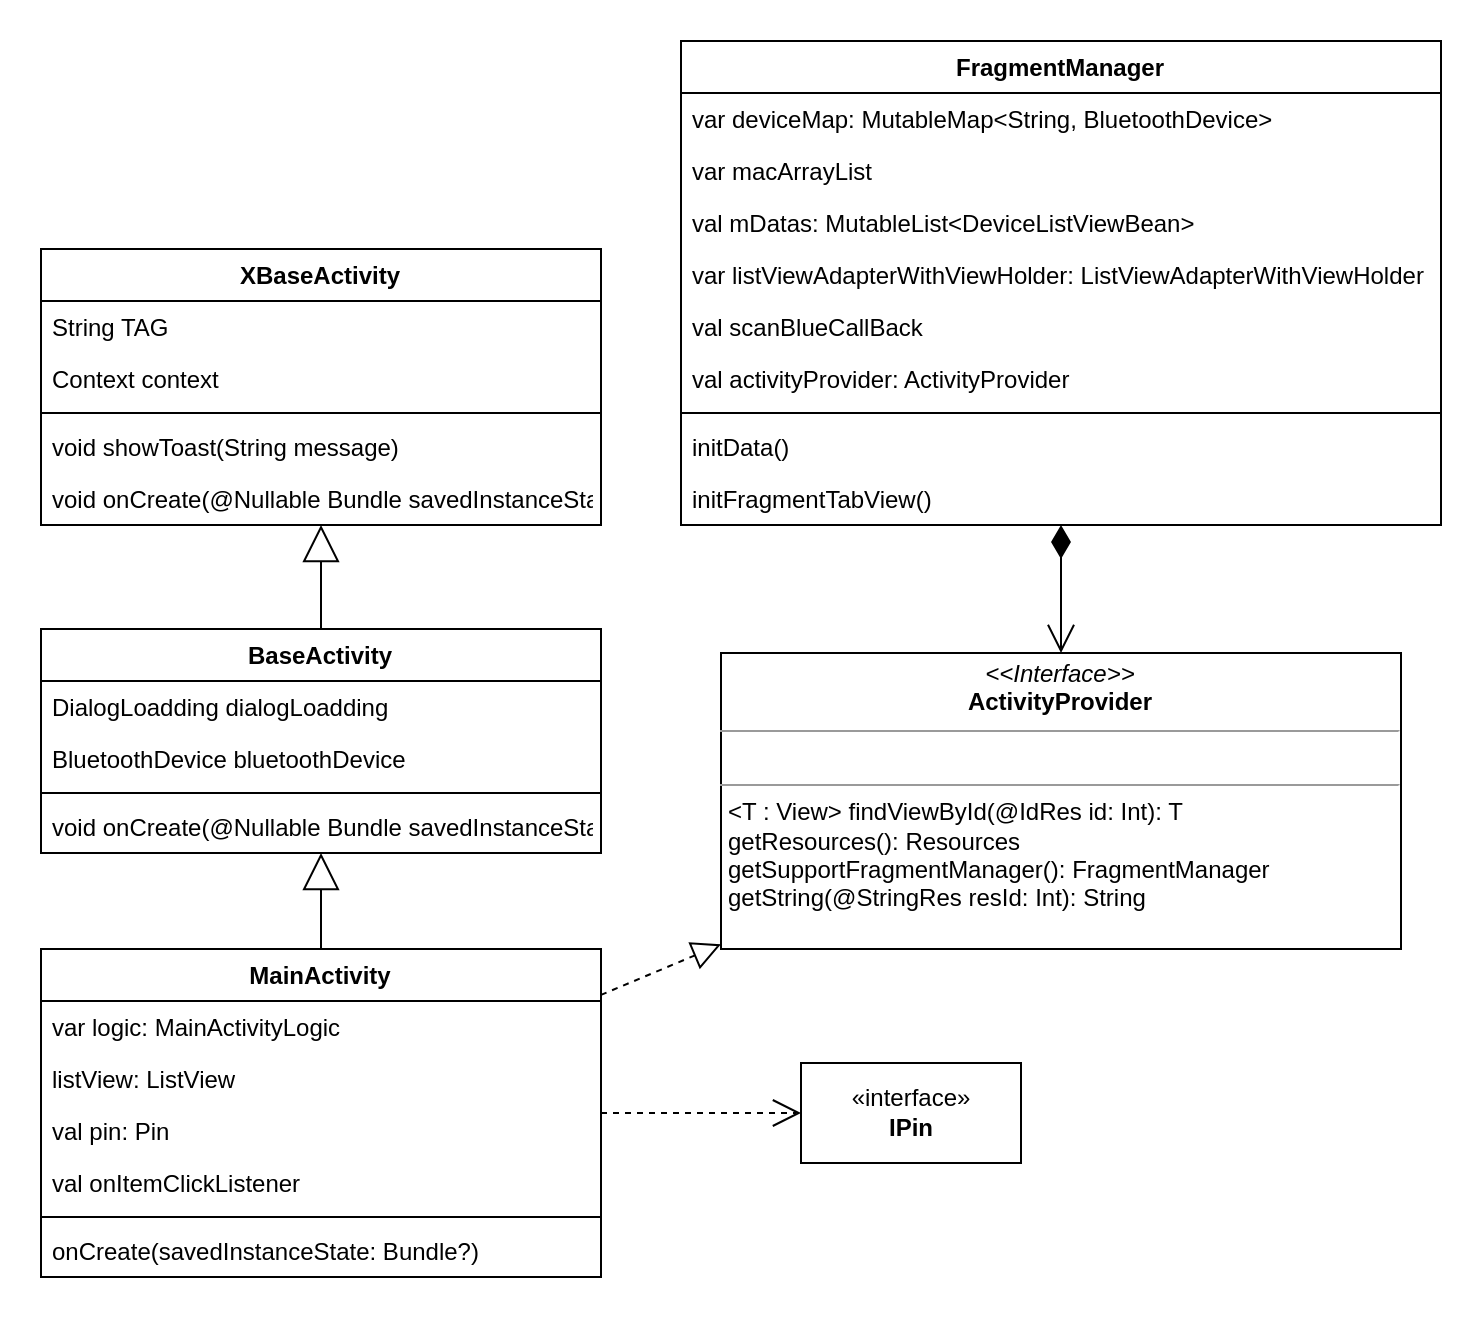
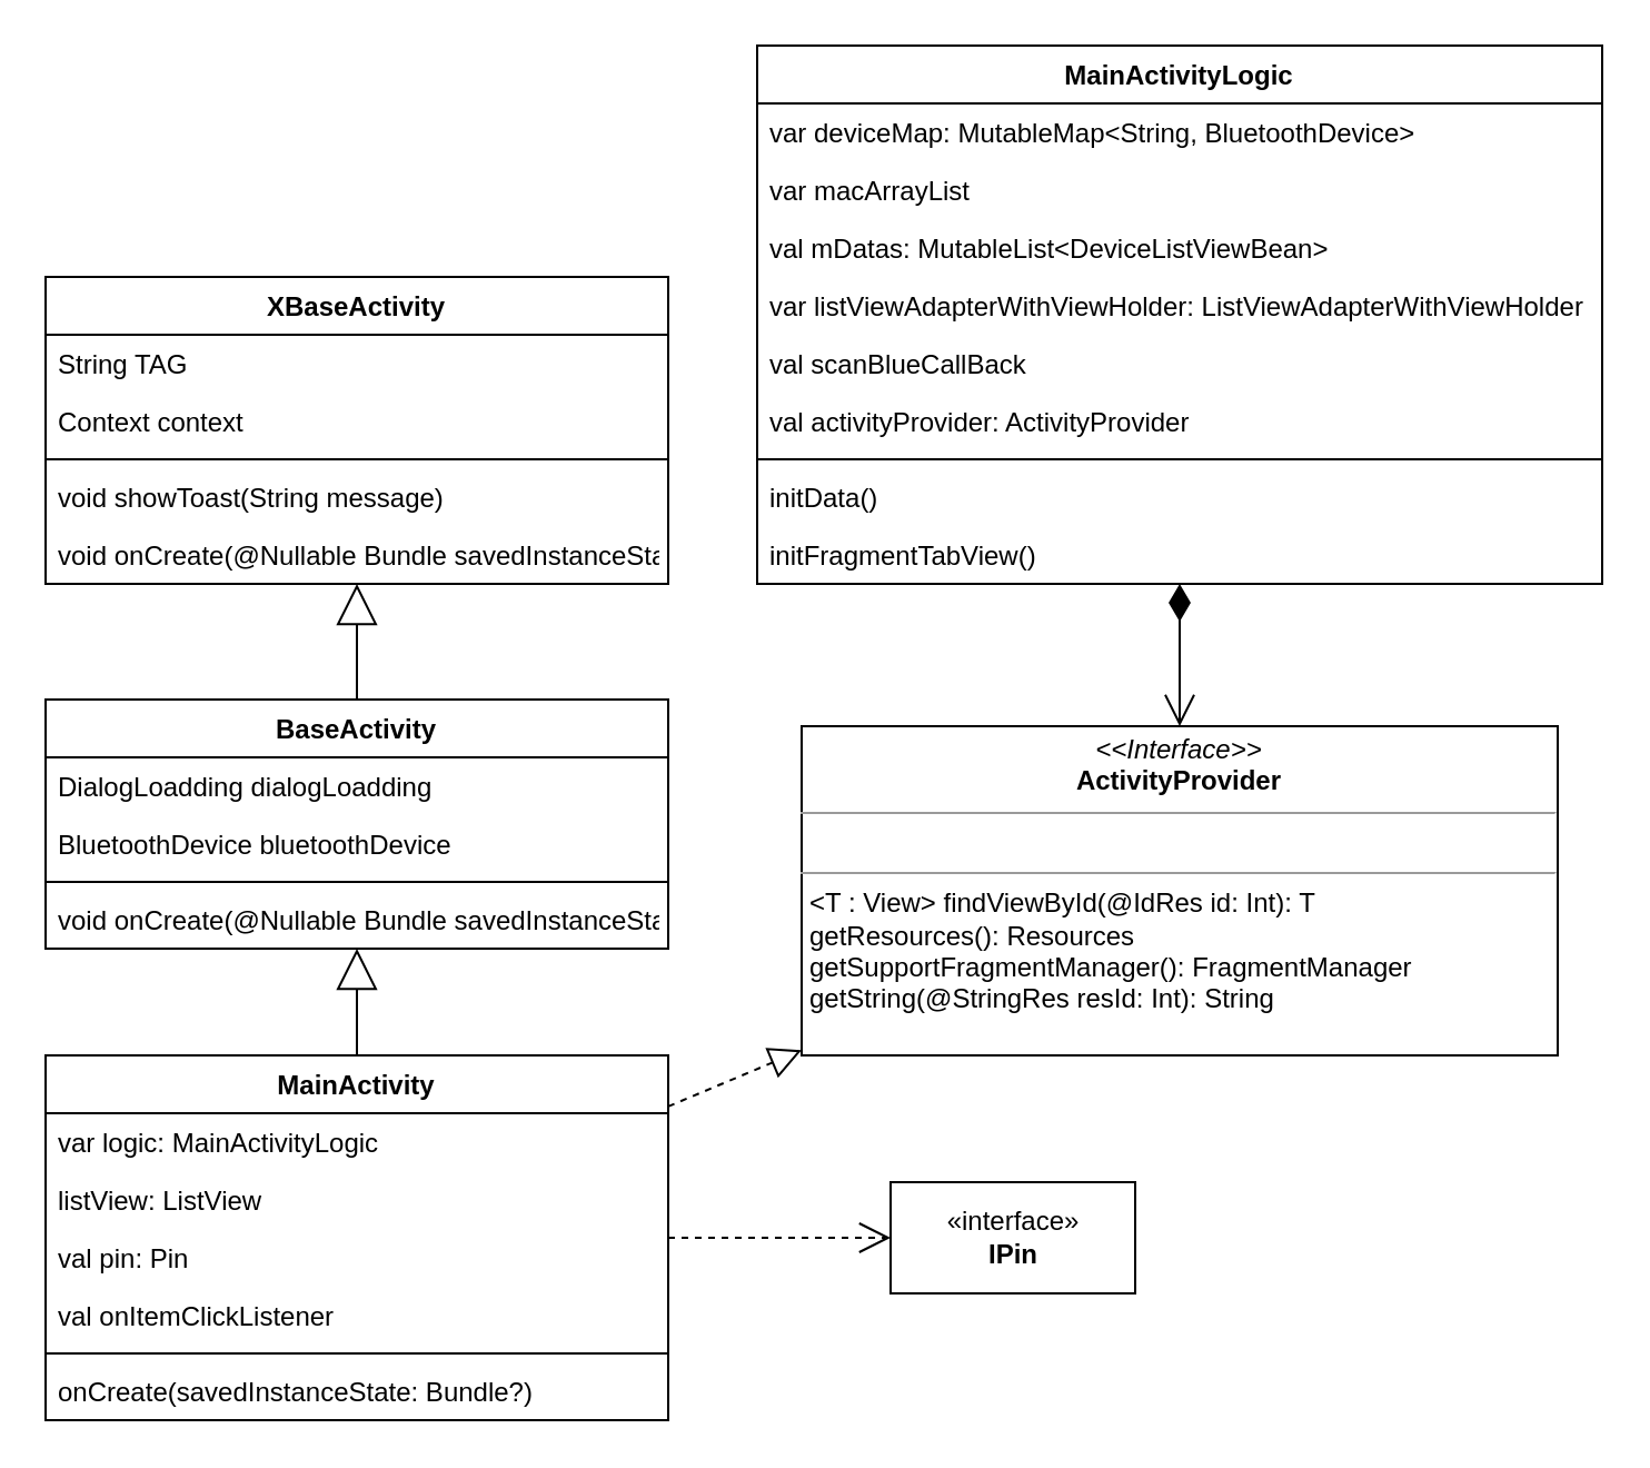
  <mxCell id="0" />
  <mxCell id="1" parent="0" />
  <mxCell id="2" value="BaseActivity" style="swimlane;fontStyle=1;align=center;verticalAlign=top;childLayout=stackLayout;horizontal=1;startSize=26;horizontalStack=0;resizeParent=1;resizeParentMax=0;resizeLast=0;collapsible=1;marginBottom=0;" vertex="1" parent="1"><mxGeometry x="20" y="314" width="280" height="112" as="geometry" /></mxCell>
  <mxCell id="3" value="DialogLoadding dialogLoadding" style="text;strokeColor=none;fillColor=none;align=left;verticalAlign=top;spacingLeft=4;spacingRight=4;overflow=hidden;rotatable=0;points=[[0,0.5],[1,0.5]];portConstraint=eastwest;" vertex="1" parent="2"><mxGeometry y="26" width="280" height="26" as="geometry" /></mxCell>
  <mxCell id="4" value="BluetoothDevice bluetoothDevice" style="text;strokeColor=none;fillColor=none;align=left;verticalAlign=top;spacingLeft=4;spacingRight=4;overflow=hidden;rotatable=0;points=[[0,0.5],[1,0.5]];portConstraint=eastwest;" vertex="1" parent="2"><mxGeometry y="52" width="280" height="26" as="geometry" /></mxCell>
  <mxCell id="5" value="" style="line;strokeWidth=1;fillColor=none;align=left;verticalAlign=middle;spacingTop=-1;spacingLeft=3;spacingRight=3;rotatable=0;labelPosition=right;points=[];portConstraint=eastwest;" vertex="1" parent="2"><mxGeometry y="78" width="280" height="8" as="geometry" /></mxCell>
  <mxCell id="6" value="void onCreate(@Nullable Bundle savedInstanceState)" style="text;strokeColor=none;fillColor=none;align=left;verticalAlign=top;spacingLeft=4;spacingRight=4;overflow=hidden;rotatable=0;points=[[0,0.5],[1,0.5]];portConstraint=eastwest;" vertex="1" parent="2"><mxGeometry y="86" width="280" height="26" as="geometry" /></mxCell>
  <mxCell id="7" value="XBaseActivity" style="swimlane;fontStyle=1;align=center;verticalAlign=top;childLayout=stackLayout;horizontal=1;startSize=26;horizontalStack=0;resizeParent=1;resizeParentMax=0;resizeLast=0;collapsible=1;marginBottom=0;" vertex="1" parent="1"><mxGeometry x="20" y="124" width="280" height="138" as="geometry" /></mxCell>
  <mxCell id="8" value="String TAG" style="text;strokeColor=none;fillColor=none;align=left;verticalAlign=top;spacingLeft=4;spacingRight=4;overflow=hidden;rotatable=0;points=[[0,0.5],[1,0.5]];portConstraint=eastwest;" vertex="1" parent="7"><mxGeometry y="26" width="280" height="26" as="geometry" /></mxCell>
  <mxCell id="9" value="Context context" style="text;strokeColor=none;fillColor=none;align=left;verticalAlign=top;spacingLeft=4;spacingRight=4;overflow=hidden;rotatable=0;points=[[0,0.5],[1,0.5]];portConstraint=eastwest;" vertex="1" parent="7"><mxGeometry y="52" width="280" height="26" as="geometry" /></mxCell>
  <mxCell id="10" value="" style="line;strokeWidth=1;fillColor=none;align=left;verticalAlign=middle;spacingTop=-1;spacingLeft=3;spacingRight=3;rotatable=0;labelPosition=right;points=[];portConstraint=eastwest;" vertex="1" parent="7"><mxGeometry y="78" width="280" height="8" as="geometry" /></mxCell>
  <mxCell id="11" value="void showToast(String message)" style="text;strokeColor=none;fillColor=none;align=left;verticalAlign=top;spacingLeft=4;spacingRight=4;overflow=hidden;rotatable=0;points=[[0,0.5],[1,0.5]];portConstraint=eastwest;" vertex="1" parent="7"><mxGeometry y="86" width="280" height="26" as="geometry" /></mxCell>
  <mxCell id="12" value="void onCreate(@Nullable Bundle savedInstanceState)" style="text;strokeColor=none;fillColor=none;align=left;verticalAlign=top;spacingLeft=4;spacingRight=4;overflow=hidden;rotatable=0;points=[[0,0.5],[1,0.5]];portConstraint=eastwest;" vertex="1" parent="7"><mxGeometry y="112" width="280" height="26" as="geometry" /></mxCell>
  <mxCell id="13" value="" style="endArrow=block;endSize=16;endFill=0;html=1;" edge="1" parent="1" source="2" target="7"><mxGeometry width="160" relative="1" as="geometry"><mxPoint x="70" y="514" as="sourcePoint" /><mxPoint x="230" y="514" as="targetPoint" /></mxGeometry></mxCell>
  <mxCell id="14" value="MainActivity" style="swimlane;fontStyle=1;align=center;verticalAlign=top;childLayout=stackLayout;horizontal=1;startSize=26;horizontalStack=0;resizeParent=1;resizeParentMax=0;resizeLast=0;collapsible=1;marginBottom=0;" vertex="1" parent="1"><mxGeometry x="20" y="474" width="280" height="164" as="geometry" /></mxCell>
  <mxCell id="15" value="var logic: MainActivityLogic" style="text;strokeColor=none;fillColor=none;align=left;verticalAlign=top;spacingLeft=4;spacingRight=4;overflow=hidden;rotatable=0;points=[[0,0.5],[1,0.5]];portConstraint=eastwest;" vertex="1" parent="14"><mxGeometry y="26" width="280" height="26" as="geometry" /></mxCell>
  <mxCell id="16" value="listView: ListView" style="text;strokeColor=none;fillColor=none;align=left;verticalAlign=top;spacingLeft=4;spacingRight=4;overflow=hidden;rotatable=0;points=[[0,0.5],[1,0.5]];portConstraint=eastwest;" vertex="1" parent="14"><mxGeometry y="52" width="280" height="26" as="geometry" /></mxCell>
  <mxCell id="17" value="val pin: Pin" style="text;strokeColor=none;fillColor=none;align=left;verticalAlign=top;spacingLeft=4;spacingRight=4;overflow=hidden;rotatable=0;points=[[0,0.5],[1,0.5]];portConstraint=eastwest;" vertex="1" parent="14"><mxGeometry y="78" width="280" height="26" as="geometry" /></mxCell>
  <mxCell id="18" value="val onItemClickListener" style="text;strokeColor=none;fillColor=none;align=left;verticalAlign=top;spacingLeft=4;spacingRight=4;overflow=hidden;rotatable=0;points=[[0,0.5],[1,0.5]];portConstraint=eastwest;" vertex="1" parent="14"><mxGeometry y="104" width="280" height="26" as="geometry" /></mxCell>
  <mxCell id="19" value="" style="line;strokeWidth=1;fillColor=none;align=left;verticalAlign=middle;spacingTop=-1;spacingLeft=3;spacingRight=3;rotatable=0;labelPosition=right;points=[];portConstraint=eastwest;" vertex="1" parent="14"><mxGeometry y="130" width="280" height="8" as="geometry" /></mxCell>
  <mxCell id="20" value="onCreate(savedInstanceState: Bundle?)" style="text;strokeColor=none;fillColor=none;align=left;verticalAlign=top;spacingLeft=4;spacingRight=4;overflow=hidden;rotatable=0;points=[[0,0.5],[1,0.5]];portConstraint=eastwest;" vertex="1" parent="14"><mxGeometry y="138" width="280" height="26" as="geometry" /></mxCell>
  <mxCell id="21" value="" style="endArrow=block;endSize=16;endFill=0;html=1;" edge="1" parent="1" source="14" target="2"><mxGeometry width="160" relative="1" as="geometry"><mxPoint x="-120" y="494" as="sourcePoint" /><mxPoint x="40" y="494" as="targetPoint" /></mxGeometry></mxCell>
  <mxCell id="22" value="&lt;p style=&quot;margin: 0px ; margin-top: 4px ; text-align: center&quot;&gt;&lt;i&gt;&amp;lt;&amp;lt;Interface&amp;gt;&amp;gt;&lt;/i&gt;&lt;br&gt;&lt;b&gt;ActivityProvider&lt;/b&gt;&lt;br&gt;&lt;/p&gt;&lt;hr size=&quot;1&quot;&gt;&lt;p style=&quot;margin: 0px ; margin-left: 4px&quot;&gt;&lt;br&gt;&lt;/p&gt;&lt;hr size=&quot;1&quot;&gt;&lt;p style=&quot;margin: 0px ; margin-left: 4px&quot;&gt;&amp;lt;T : View&amp;gt; findViewById(@IdRes id: Int): T&lt;br&gt;&lt;/p&gt;&lt;p style=&quot;margin: 0px ; margin-left: 4px&quot;&gt;getResources(): Resources&lt;br&gt;&lt;/p&gt;&lt;p style=&quot;margin: 0px ; margin-left: 4px&quot;&gt;getSupportFragmentManager(): FragmentManager&lt;br&gt;&lt;/p&gt;&lt;p style=&quot;margin: 0px ; margin-left: 4px&quot;&gt;getString(@StringRes resId: Int): String&lt;br&gt;&lt;/p&gt;" style="verticalAlign=top;align=left;overflow=fill;fontSize=12;fontFamily=Helvetica;html=1;" vertex="1" parent="1"><mxGeometry x="360" y="326" width="340" height="148" as="geometry" /></mxCell>
- <mxCell id="23" value="FragmentManager" style="swimlane;fontStyle=1;align=center;verticalAlign=top;childLayout=stackLayout;horizontal=1;startSize=26;horizontalStack=0;resizeParent=1;resizeParentMax=0;resizeLast=0;collapsible=1;marginBottom=0;" vertex="1" parent="1"><mxGeometry x="340" y="20" width="380" height="242" as="geometry" /></mxCell>
+ <mxCell id="23" value="MainActivityLogic" style="swimlane;fontStyle=1;align=center;verticalAlign=top;childLayout=stackLayout;horizontal=1;startSize=26;horizontalStack=0;resizeParent=1;resizeParentMax=0;resizeLast=0;collapsible=1;marginBottom=0;" vertex="1" parent="1"><mxGeometry x="340" y="20" width="380" height="242" as="geometry" /></mxCell>
  <mxCell id="24" value="var deviceMap: MutableMap&lt;String, BluetoothDevice&gt;" style="text;strokeColor=none;fillColor=none;align=left;verticalAlign=top;spacingLeft=4;spacingRight=4;overflow=hidden;rotatable=0;points=[[0,0.5],[1,0.5]];portConstraint=eastwest;" vertex="1" parent="23"><mxGeometry y="26" width="380" height="26" as="geometry" /></mxCell>
  <mxCell id="25" value="var macArrayList" style="text;strokeColor=none;fillColor=none;align=left;verticalAlign=top;spacingLeft=4;spacingRight=4;overflow=hidden;rotatable=0;points=[[0,0.5],[1,0.5]];portConstraint=eastwest;" vertex="1" parent="23"><mxGeometry y="52" width="380" height="26" as="geometry" /></mxCell>
  <mxCell id="26" value="val mDatas: MutableList&lt;DeviceListViewBean&gt;" style="text;strokeColor=none;fillColor=none;align=left;verticalAlign=top;spacingLeft=4;spacingRight=4;overflow=hidden;rotatable=0;points=[[0,0.5],[1,0.5]];portConstraint=eastwest;" vertex="1" parent="23"><mxGeometry y="78" width="380" height="26" as="geometry" /></mxCell>
  <mxCell id="27" value="var listViewAdapterWithViewHolder: ListViewAdapterWithViewHolder" style="text;strokeColor=none;fillColor=none;align=left;verticalAlign=top;spacingLeft=4;spacingRight=4;overflow=hidden;rotatable=0;points=[[0,0.5],[1,0.5]];portConstraint=eastwest;" vertex="1" parent="23"><mxGeometry y="104" width="380" height="26" as="geometry" /></mxCell>
  <mxCell id="28" value="val scanBlueCallBack" style="text;strokeColor=none;fillColor=none;align=left;verticalAlign=top;spacingLeft=4;spacingRight=4;overflow=hidden;rotatable=0;points=[[0,0.5],[1,0.5]];portConstraint=eastwest;" vertex="1" parent="23"><mxGeometry y="130" width="380" height="26" as="geometry" /></mxCell>
  <mxCell id="29" value="val activityProvider: ActivityProvider" style="text;strokeColor=none;fillColor=none;align=left;verticalAlign=top;spacingLeft=4;spacingRight=4;overflow=hidden;rotatable=0;points=[[0,0.5],[1,0.5]];portConstraint=eastwest;" vertex="1" parent="23"><mxGeometry y="156" width="380" height="26" as="geometry" /></mxCell>
  <mxCell id="30" value="" style="line;strokeWidth=1;fillColor=none;align=left;verticalAlign=middle;spacingTop=-1;spacingLeft=3;spacingRight=3;rotatable=0;labelPosition=right;points=[];portConstraint=eastwest;" vertex="1" parent="23"><mxGeometry y="182" width="380" height="8" as="geometry" /></mxCell>
  <mxCell id="31" value="initData()" style="text;strokeColor=none;fillColor=none;align=left;verticalAlign=top;spacingLeft=4;spacingRight=4;overflow=hidden;rotatable=0;points=[[0,0.5],[1,0.5]];portConstraint=eastwest;" vertex="1" parent="23"><mxGeometry y="190" width="380" height="26" as="geometry" /></mxCell>
  <mxCell id="32" value="initFragmentTabView()" style="text;strokeColor=none;fillColor=none;align=left;verticalAlign=top;spacingLeft=4;spacingRight=4;overflow=hidden;rotatable=0;points=[[0,0.5],[1,0.5]];portConstraint=eastwest;" vertex="1" parent="23"><mxGeometry y="216" width="380" height="26" as="geometry" /></mxCell>
  <mxCell id="33" value="" style="endArrow=block;dashed=1;endFill=0;endSize=12;html=1;" edge="1" parent="1" source="14" target="22"><mxGeometry width="160" relative="1" as="geometry"><mxPoint x="210" y="684" as="sourcePoint" /><mxPoint x="370" y="684" as="targetPoint" /></mxGeometry></mxCell>
  <mxCell id="34" value="" style="endArrow=open;html=1;endSize=12;startArrow=diamondThin;startSize=14;startFill=1;edgeStyle=orthogonalEdgeStyle;align=left;verticalAlign=bottom;" edge="1" parent="1" source="23" target="22"><mxGeometry x="-1" y="3" relative="1" as="geometry"><mxPoint x="740" y="398" as="sourcePoint" /><mxPoint x="900" y="398" as="targetPoint" /><Array as="points"><mxPoint x="530" y="294" /><mxPoint x="530" y="294" /></Array></mxGeometry></mxCell>
  <mxCell id="35" value="«interface»&lt;br&gt;&lt;b&gt;IPin&lt;/b&gt;" style="html=1;" vertex="1" parent="1"><mxGeometry x="400" y="531" width="110" height="50" as="geometry" /></mxCell>
  <mxCell id="36" value="" style="endArrow=open;endSize=12;dashed=1;html=1;" edge="1" parent="1" source="14" target="35"><mxGeometry width="160" relative="1" as="geometry"><mxPoint x="330" y="644" as="sourcePoint" /><mxPoint x="490" y="644" as="targetPoint" /></mxGeometry></mxCell>
